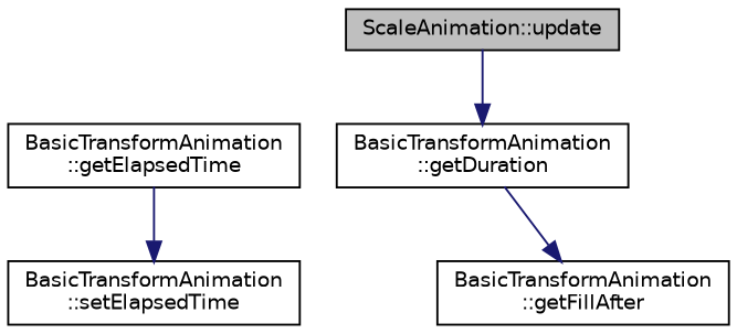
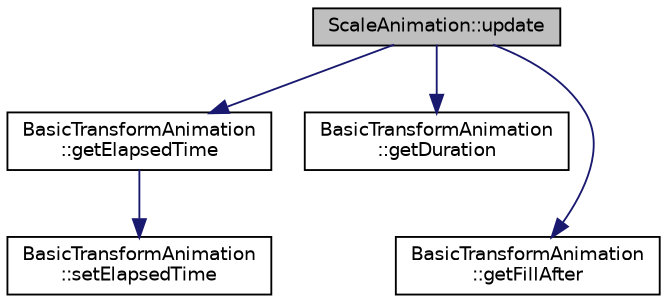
  digraph {
    rankdir=TB
    node [color=black fillcolor=white fontname=Helvetica fontsize=10 shape=record style=filled]
    edge [color=midnightblue fontname=Helvetica fontsize=10 labelfontname=Helvetica labelfontsize=10 style=solid]
    n1 [fillcolor=grey75 fontcolor=black height=0.2 label="ScaleAnimation::update" width=0.4]
    n2 [height=0.2 label="BasicTransformAnimation\l::getElapsedTime" width=0.4]
    n3 [height=0.2 label="BasicTransformAnimation\l::getDuration" width=0.4]
    n4 [height=0.2 label="BasicTransformAnimation\l::getFillAfter" width=0.4]
    n5 [height=0.2 label="BasicTransformAnimation\l::setElapsedTime" width=0.4]
+   n1 -> n2
    n1 -> n3
-   n3 -> n4
+   n1 -> n4
    n2 -> n5
  }
